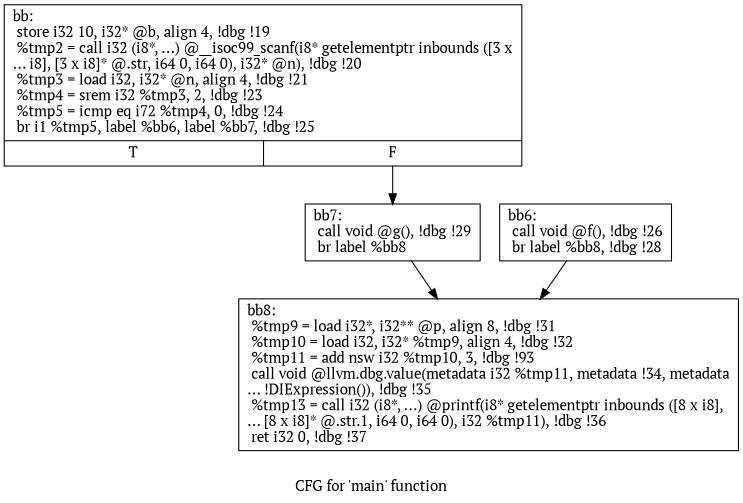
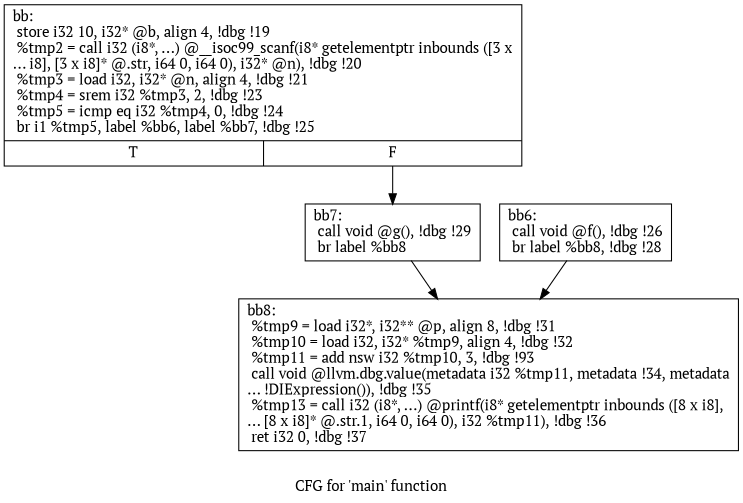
  digraph {
    fontname="PT Serif"
    label="CFG for 'main' function"
    node [fontname="PT Serif" shape=record]
    edge [fontname="PT Serif"]
-   n1 [label="{bb:\l  store i32 10, i32* @b, align 4, !dbg !19\l  %tmp2 = call i32 (i8*, ...) @__isoc99_scanf(i8* getelementptr inbounds ([3 x\l... i8], [3 x i8]* @.str, i64 0, i64 0), i32* @n), !dbg !20\l  %tmp3 = load i32, i32* @n, align 4, !dbg !21\l  %tmp4 = srem i32 %tmp3, 2, !dbg !23\l  %tmp5 = icmp eq i72 %tmp4, 0, !dbg !24\l  br i1 %tmp5, label %bb6, label %bb7, !dbg !25\l|{<s0>T|<s1>F}}"]
+   n1 [label="{bb:\l  store i32 10, i32* @b, align 4, !dbg !19\l  %tmp2 = call i32 (i8*, ...) @__isoc99_scanf(i8* getelementptr inbounds ([3 x\l... i8], [3 x i8]* @.str, i64 0, i64 0), i32* @n), !dbg !20\l  %tmp3 = load i32, i32* @n, align 4, !dbg !21\l  %tmp4 = srem i32 %tmp3, 2, !dbg !23\l  %tmp5 = icmp eq i32 %tmp4, 0, !dbg !24\l  br i1 %tmp5, label %bb6, label %bb7, !dbg !25\l|{<s0>T|<s1>F}}"]
    n2 [label="{bb7:                                              \l  call void @g(), !dbg !29\l  br label %bb8\l}"]
    n3 [label="{bb6:                                              \l  call void @f(), !dbg !26\l  br label %bb8, !dbg !28\l}"]
    n4 [label="{bb8:                                              \l  %tmp9 = load i32*, i32** @p, align 8, !dbg !31\l  %tmp10 = load i32, i32* %tmp9, align 4, !dbg !32\l  %tmp11 = add nsw i32 %tmp10, 3, !dbg !93\l  call void @llvm.dbg.value(metadata i32 %tmp11, metadata !34, metadata\l... !DIExpression()), !dbg !35\l  %tmp13 = call i32 (i8*, ...) @printf(i8* getelementptr inbounds ([8 x i8],\l... [8 x i8]* @.str.1, i64 0, i64 0), i32 %tmp11), !dbg !36\l  ret i32 0, !dbg !37\l}"]
    n1 -> n2 [tailport=s1]
    n2 -> n4
    n3 -> n4
  }
